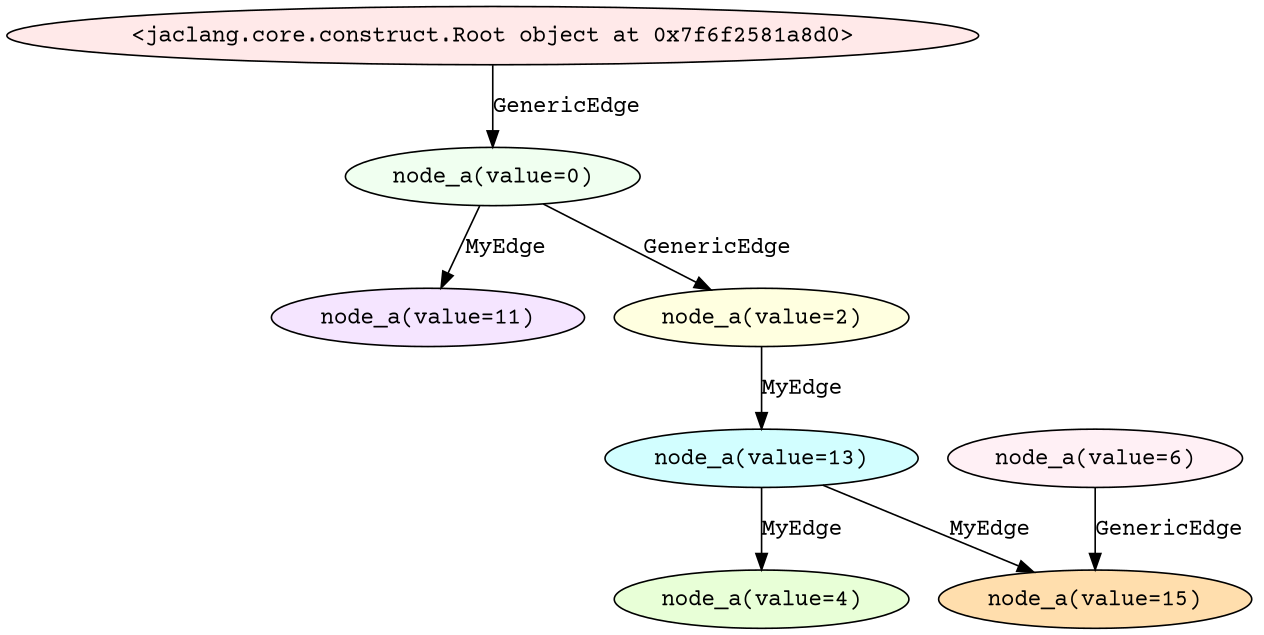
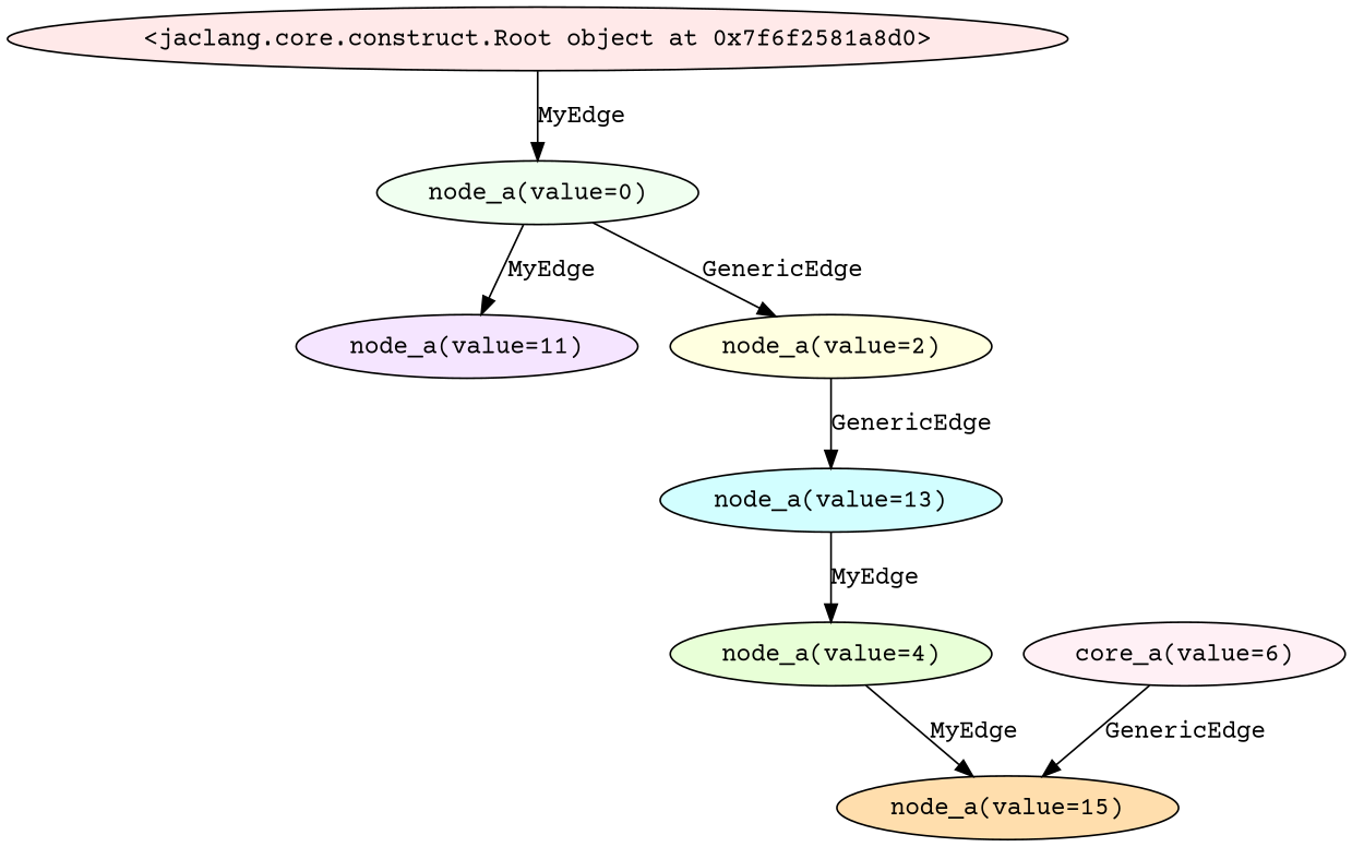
  digraph {
    fontname="Courier Prime"
    node [fontcolor=black fontname="Courier Prime" shape=ellipse style=filled]
    edge [fontname="Courier Prime"]
    n1 [fillcolor="#FFE9E9" label="<jaclang.core.construct.Root object at 0x7f6f2581a8d0>"]
    n2 [fillcolor="#F0FFF0" label="node_a(value=0)"]
    n3 [fillcolor="#F5E5FF" label="node_a(value=11)"]
    n4 [fillcolor="#FFFFE0" label="node_a(value=2)"]
    n5 [fillcolor="#D2FEFF " label="node_a(value=13)"]
    n6 [fillcolor="#E8FFD7" label="node_a(value=4)"]
    n7 [fillcolor="#FFDEAD" label="node_a(value=15)"]
-   n8 [fillcolor="#FFF0F5" label="node_a(value=6)"]
-   n1 -> n2 [label="GenericEdge "]
+   n8 [fillcolor="#FFF0F5" label="core_a(value=6)"]
+   n1 -> n2 [label="MyEdge "]
    n2 -> n3 [label="MyEdge "]
    n2 -> n4 [label="GenericEdge "]
-   n4 -> n5 [label="MyEdge "]
+   n4 -> n5 [label="GenericEdge "]
    n5 -> n6 [label="MyEdge "]
-   n5 -> n7 [label="MyEdge "]
+   n6 -> n7 [label="MyEdge "]
    n8 -> n7 [label="GenericEdge "]
  }
